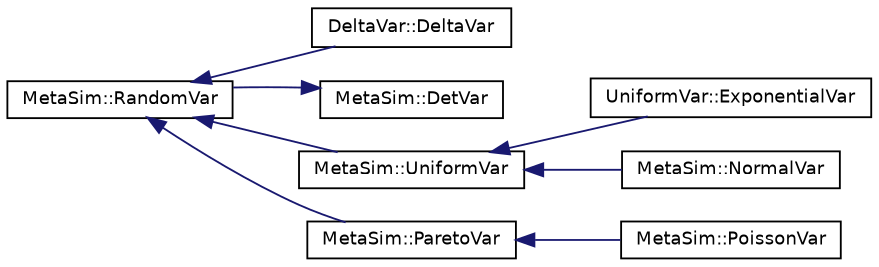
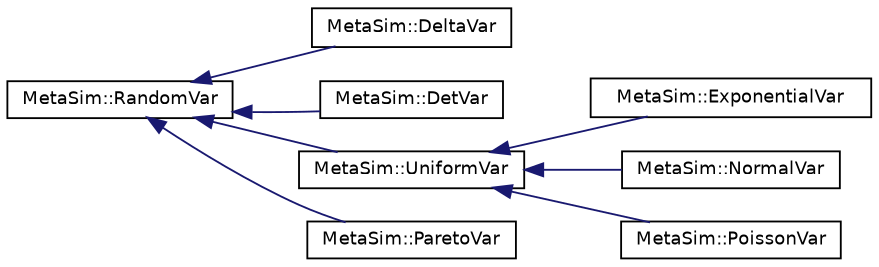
  digraph {
    rankdir=LR
    node [color=black fillcolor=white fontname=Helvetica fontsize=10 shape=record style=filled]
    edge [color=midnightblue dir=back fontname=Helvetica fontsize=10 labelfontname=Helvetica labelfontsize=10 style=solid]
    n1 [height=0.2 label="MetaSim::RandomVar" width=0.4]
-   n2 [height=0.2 label="DeltaVar::DeltaVar" width=0.4]
+   n2 [height=0.2 label="MetaSim::DeltaVar" width=0.4]
    n3 [height=0.2 label="MetaSim::DetVar" width=0.4]
    n4 [height=0.2 label="MetaSim::UniformVar" width=0.4]
    n5 [height=0.2 label="MetaSim::ParetoVar" width=0.4]
-   n6 [height=0.2 label="UniformVar::ExponentialVar" width=0.4]
+   n6 [height=0.2 label="MetaSim::ExponentialVar" width=0.4]
    n7 [height=0.2 label="MetaSim::NormalVar" width=0.4]
    n8 [height=0.2 label="MetaSim::PoissonVar" width=0.4]
    n1 -> n2
-   n3 -> n1
+   n1 -> n3
    n1 -> n4
    n1 -> n5
    n4 -> n6
    n4 -> n7
-   n5 -> n8
+   n4 -> n8
  }
